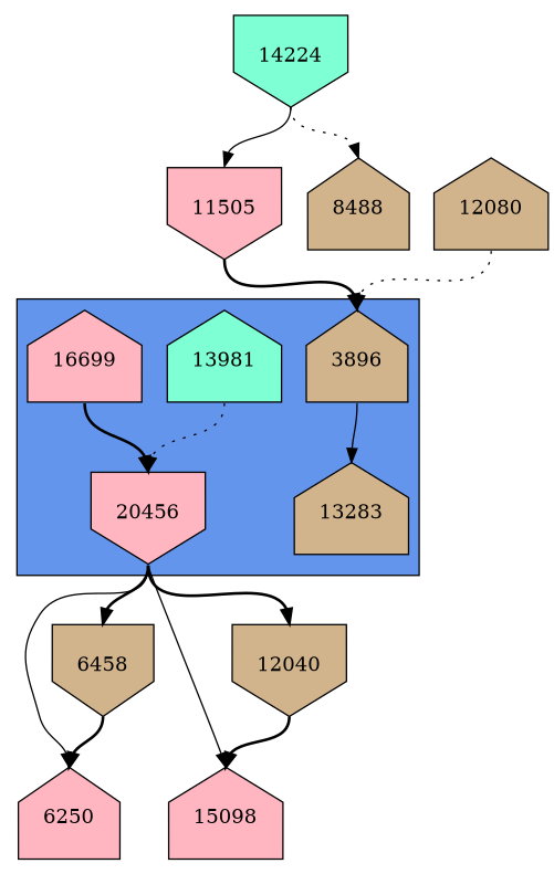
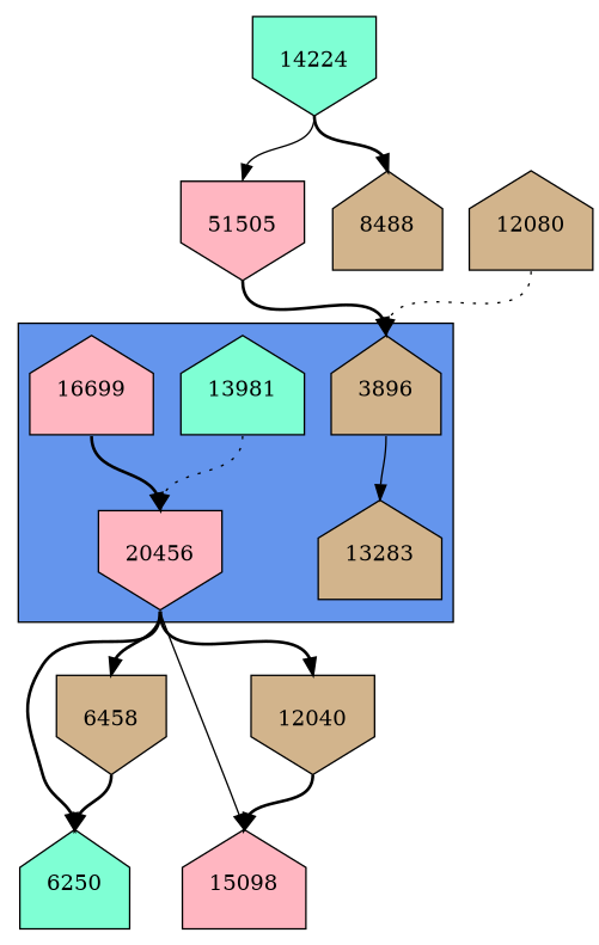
  digraph {
    node [fillcolor=tan shape=house style=filled]
    edge [headport=n style=bold tailport=s]
    3896 [height=1 width=1]
    13283 [height=1 width=1]
    13981 [fillcolor=aquamarine height=1 width=1]
    16699 [fillcolor=lightpink height=1 width=1]
    20456 [fillcolor=lightpink height=1 shape=invhouse width=1]
-   6250 [fillcolor=lightpink height=1 width=1]
+   6250 [fillcolor=aquamarine height=1 width=1]
    6458 [height=1 shape=invhouse width=1]
    15098 [fillcolor=lightpink height=1 width=1]
    12040 [height=1 shape=invhouse width=1]
-   11505 [fillcolor=lightpink height=1 shape=invhouse width=1]
+   11505 [fillcolor=lightpink height=1 shape=invhouse width=1 label=51505]
    12080 [height=1 width=1]
    14224 [fillcolor=aquamarine height=1 shape=invhouse width=1]
    n13 [height=1 label=8488 width=1]
    subgraph cluster_1 {
      fillcolor=cornflowerblue
      style=filled
      3896
      13283
      13981
      16699
      20456
    }
    3896 -> 13283 [style=solid]
    13981 -> 20456 [style=dotted]
    16699 -> 20456
-   20456 -> 6250 [style=solid]
+   20456 -> 6250
    20456 -> 6458
    20456 -> 15098 [style=solid]
    20456 -> 12040
    6458 -> 6250
    12040 -> 15098
    11505 -> 3896
    12080 -> 3896 [style=dotted]
    14224 -> 11505 [style=solid]
-   14224 -> n13 [style=dotted]
+   14224 -> n13
  }
